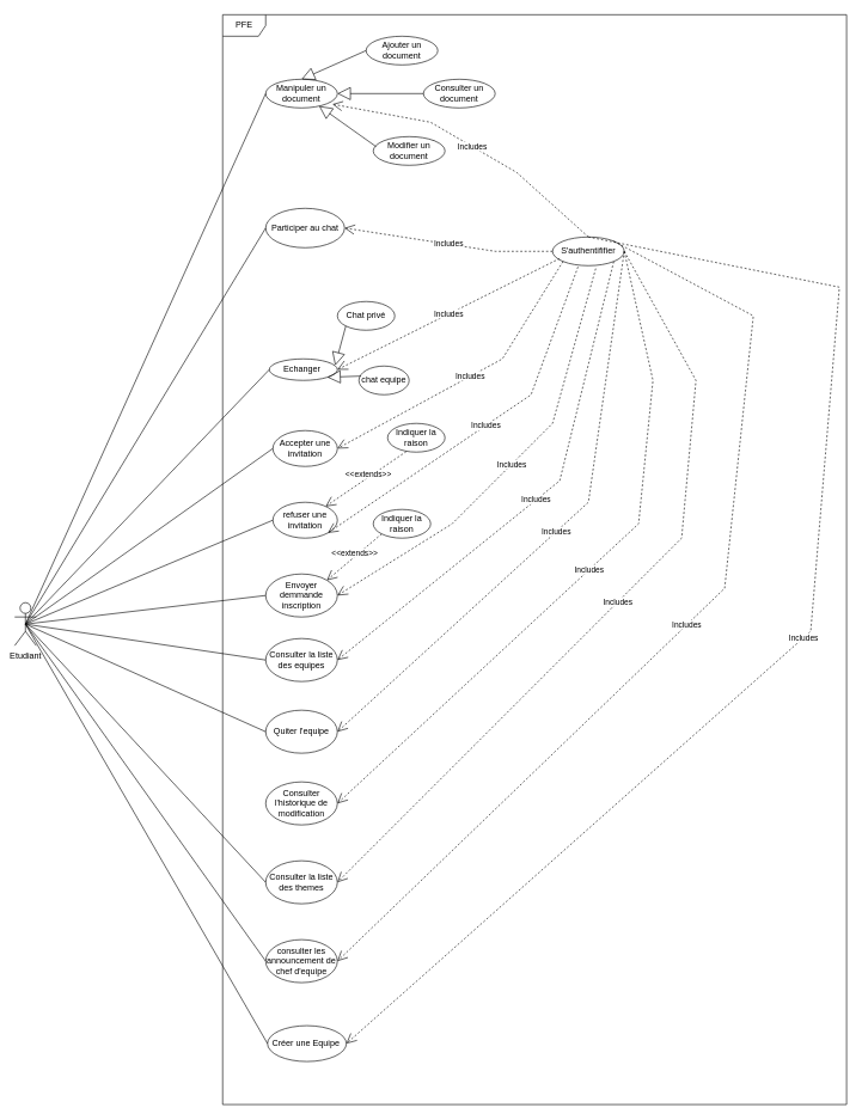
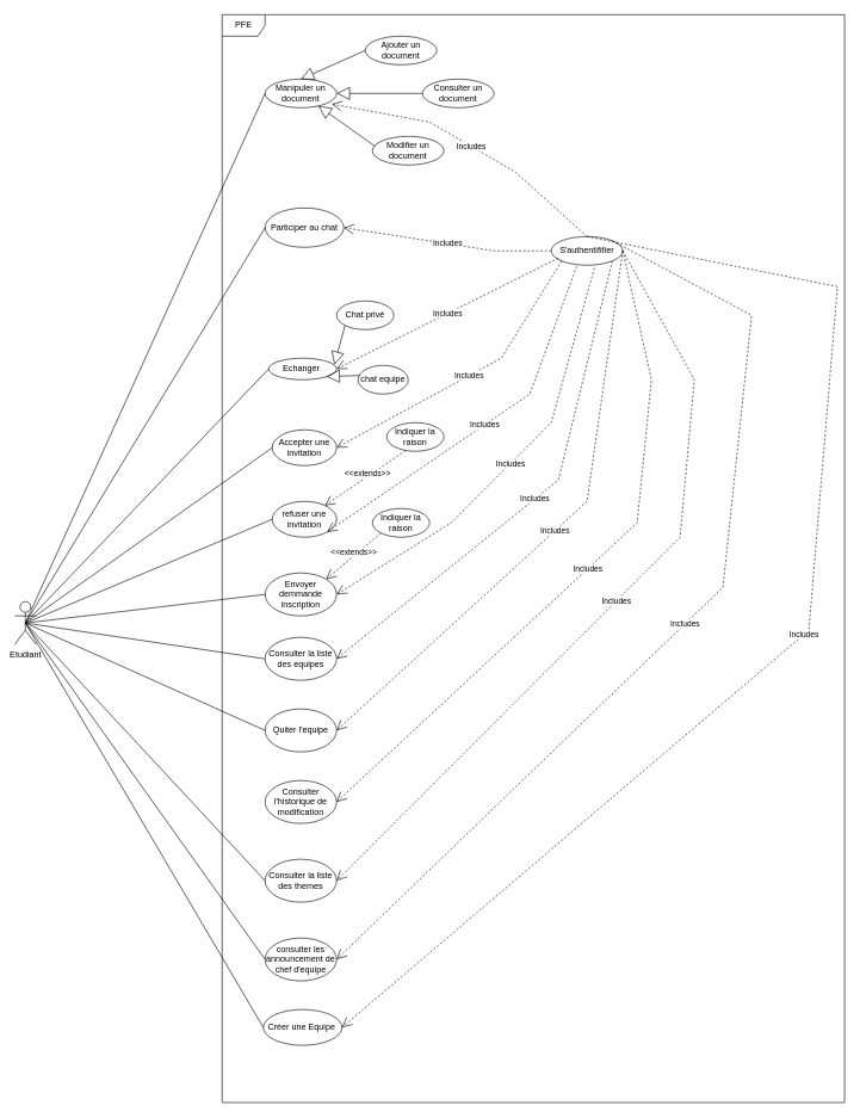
  <mxCell id="0" />
  <mxCell id="1" parent="0" />
  <mxCell id="2" value="PFE" style="shape=umlFrame;whiteSpace=wrap;html=1;" parent="1" vertex="1"><mxGeometry x="310" y="20" width="870" height="1520" as="geometry" /></mxCell>
  <mxCell id="3" value="Etudiant" style="shape=umlActor;verticalLabelPosition=bottom;verticalAlign=top;html=1;outlineConnect=0;" parent="1" vertex="1"><mxGeometry x="20" y="840" width="30" height="60" as="geometry" /></mxCell>
  <mxCell id="4" value="S'authentififier" style="ellipse;whiteSpace=wrap;html=1;" parent="1" vertex="1"><mxGeometry x="770" y="330" width="100" height="40" as="geometry" /></mxCell>
  <mxCell id="5" value="Ajouter un document" style="ellipse;whiteSpace=wrap;html=1;" parent="1" vertex="1"><mxGeometry x="510" y="50" width="100" height="40" as="geometry" /></mxCell>
  <mxCell id="6" value="Consulter un document" style="ellipse;whiteSpace=wrap;html=1;" parent="1" vertex="1"><mxGeometry x="590" y="110" width="100" height="40" as="geometry" /></mxCell>
  <mxCell id="7" style="edgeStyle=orthogonalEdgeStyle;rounded=0;orthogonalLoop=1;jettySize=auto;html=1;exitX=1;exitY=0;exitDx=0;exitDy=0;entryX=0.31;entryY=0.116;entryDx=0;entryDy=0;entryPerimeter=0;" parent="1" source="8" target="2" edge="1"><mxGeometry relative="1" as="geometry" /></mxCell>
  <mxCell id="8" value="Modifier un document" style="ellipse;whiteSpace=wrap;html=1;" parent="1" vertex="1"><mxGeometry x="520" y="190" width="100" height="40" as="geometry" /></mxCell>
  <mxCell id="9" value="Manipuler un document" style="ellipse;whiteSpace=wrap;html=1;" parent="1" vertex="1"><mxGeometry x="370" y="110" width="100" height="40" as="geometry" /></mxCell>
  <mxCell id="10" value="" style="endArrow=block;endSize=16;endFill=0;html=1;rounded=0;entryX=1;entryY=0.5;entryDx=0;entryDy=0;" parent="1" source="6" target="9" edge="1"><mxGeometry width="160" relative="1" as="geometry"><mxPoint x="590" y="55" as="sourcePoint" /><mxPoint x="590" y="55" as="targetPoint" /><Array as="points" /></mxGeometry></mxCell>
  <mxCell id="11" value="" style="endArrow=block;endSize=16;endFill=0;html=1;rounded=0;exitX=0.04;exitY=0.35;exitDx=0;exitDy=0;exitPerimeter=0;" parent="1" source="8" target="9" edge="1"><mxGeometry x="-0.012" y="1" width="160" relative="1" as="geometry"><mxPoint x="580" y="285" as="sourcePoint" /><mxPoint x="740" y="285" as="targetPoint" /><Array as="points" /><mxPoint as="offset" /></mxGeometry></mxCell>
  <mxCell id="12" value="" style="endArrow=block;endSize=16;endFill=0;html=1;rounded=0;entryX=0.5;entryY=0;entryDx=0;entryDy=0;exitX=0;exitY=0.5;exitDx=0;exitDy=0;" parent="1" source="5" target="9" edge="1"><mxGeometry x="-0.318" y="3" width="160" relative="1" as="geometry"><mxPoint x="600" y="185" as="sourcePoint" /><mxPoint x="760" y="185" as="targetPoint" /><Array as="points" /><mxPoint as="offset" /></mxGeometry></mxCell>
  <mxCell id="13" value="Includes" style="endArrow=open;endSize=12;dashed=1;html=1;rounded=0;exitX=0.5;exitY=0;exitDx=0;exitDy=0;entryX=0.931;entryY=0.871;entryDx=0;entryDy=0;entryPerimeter=0;" parent="1" source="4" target="9" edge="1"><mxGeometry width="160" relative="1" as="geometry"><mxPoint x="490" y="135" as="sourcePoint" /><mxPoint x="650" y="135" as="targetPoint" /><Array as="points"><mxPoint x="720" y="240" /><mxPoint x="600" y="170" /></Array></mxGeometry></mxCell>
  <mxCell id="14" value="Participer au chat" style="ellipse;whiteSpace=wrap;html=1;" parent="1" vertex="1"><mxGeometry x="370" y="290" width="110" height="55" as="geometry" /></mxCell>
  <mxCell id="15" value="Echanger&amp;nbsp;" style="ellipse;whiteSpace=wrap;html=1;" parent="1" vertex="1"><mxGeometry x="375" y="500" width="95" height="30" as="geometry" /></mxCell>
  <mxCell id="16" value="&lt;div&gt;&lt;span&gt;Chat privé&lt;/span&gt;&lt;/div&gt;" style="ellipse;whiteSpace=wrap;html=1;" parent="1" vertex="1"><mxGeometry x="470" y="420" width="80" height="40" as="geometry" /></mxCell>
  <mxCell id="17" value="" style="endArrow=block;endSize=16;endFill=0;html=1;rounded=0;exitX=0;exitY=1;exitDx=0;exitDy=0;entryX=0.967;entryY=0.306;entryDx=0;entryDy=0;entryPerimeter=0;" parent="1" source="16" target="15" edge="1"><mxGeometry width="160" relative="1" as="geometry"><mxPoint x="611.43" y="406.43" as="sourcePoint" /><mxPoint x="510" y="339" as="targetPoint" /><Array as="points" /></mxGeometry></mxCell>
  <mxCell id="18" value="&lt;div&gt;&lt;span&gt;chat equipe&lt;/span&gt;&lt;/div&gt;" style="ellipse;whiteSpace=wrap;html=1;" parent="1" vertex="1"><mxGeometry x="500" y="510" width="70" height="40" as="geometry" /></mxCell>
  <mxCell id="19" value="" style="endArrow=block;endSize=16;endFill=0;html=1;rounded=0;exitX=0.04;exitY=0.35;exitDx=0;exitDy=0;exitPerimeter=0;entryX=1;entryY=1;entryDx=0;entryDy=0;" parent="1" source="18" target="15" edge="1"><mxGeometry width="160" relative="1" as="geometry"><mxPoint x="611.43" y="456.43" as="sourcePoint" /><mxPoint x="510" y="395" as="targetPoint" /><Array as="points" /></mxGeometry></mxCell>
  <mxCell id="20" value="Accepter une invitation" style="ellipse;whiteSpace=wrap;html=1;" parent="1" vertex="1"><mxGeometry x="380" y="600" width="90" height="50" as="geometry" /></mxCell>
  <mxCell id="21" value="refuser une invitation" style="ellipse;whiteSpace=wrap;html=1;" parent="1" vertex="1"><mxGeometry x="380" y="700" width="90" height="50" as="geometry" /></mxCell>
  <mxCell id="22" value="Indiquer la raison" style="ellipse;whiteSpace=wrap;html=1;" parent="1" vertex="1"><mxGeometry x="540" y="590" width="80" height="40" as="geometry" /></mxCell>
  <mxCell id="23" value="&amp;lt;&amp;lt;extends&amp;gt;&amp;gt;" style="endArrow=open;endSize=12;dashed=1;html=1;rounded=0;exitX=0.326;exitY=0.981;exitDx=0;exitDy=0;exitPerimeter=0;" parent="1" source="22" target="21" edge="1"><mxGeometry x="-0.081" y="-4" width="160" relative="1" as="geometry"><mxPoint x="620.52" y="535" as="sourcePoint" /><mxPoint x="520" y="504" as="targetPoint" /><Array as="points" /><mxPoint as="offset" /></mxGeometry></mxCell>
  <mxCell id="24" value="Envoyer demmande&lt;br&gt;inscription" style="ellipse;whiteSpace=wrap;html=1;" parent="1" vertex="1"><mxGeometry x="370" y="800" width="100" height="60" as="geometry" /></mxCell>
  <mxCell id="25" value="Consulter la liste des equipes" style="ellipse;whiteSpace=wrap;html=1;" parent="1" vertex="1"><mxGeometry x="370" y="890" width="100" height="60" as="geometry" /></mxCell>
  <mxCell id="26" value="Quiter l'equipe" style="ellipse;whiteSpace=wrap;html=1;" parent="1" vertex="1"><mxGeometry x="370" y="990" width="100" height="60" as="geometry" /></mxCell>
  <mxCell id="27" value="Consulter l'historique de modification" style="ellipse;whiteSpace=wrap;html=1;" parent="1" vertex="1"><mxGeometry x="370" y="1090" width="100" height="60" as="geometry" /></mxCell>
  <mxCell id="28" value="" style="endArrow=none;html=1;rounded=0;entryX=0;entryY=0.5;entryDx=0;entryDy=0;exitX=0.5;exitY=0.5;exitDx=0;exitDy=0;exitPerimeter=0;" parent="1" source="3" target="9" edge="1"><mxGeometry width="50" height="50" relative="1" as="geometry"><mxPoint x="40" y="260" as="sourcePoint" /><mxPoint x="90" y="210" as="targetPoint" /></mxGeometry></mxCell>
  <mxCell id="29" value="" style="endArrow=none;html=1;rounded=0;entryX=0.5;entryY=0.5;entryDx=0;entryDy=0;entryPerimeter=0;exitX=0;exitY=0.5;exitDx=0;exitDy=0;" parent="1" source="14" target="3" edge="1"><mxGeometry width="50" height="50" relative="1" as="geometry"><mxPoint x="10" y="270" as="sourcePoint" /><mxPoint x="60" y="220" as="targetPoint" /></mxGeometry></mxCell>
  <mxCell id="30" value="" style="endArrow=none;html=1;rounded=0;exitX=0.5;exitY=0.5;exitDx=0;exitDy=0;exitPerimeter=0;entryX=0;entryY=0.5;entryDx=0;entryDy=0;" parent="1" source="3" target="15" edge="1"><mxGeometry width="50" height="50" relative="1" as="geometry"><mxPoint x="50" y="300" as="sourcePoint" /><mxPoint x="100" y="250" as="targetPoint" /></mxGeometry></mxCell>
  <mxCell id="31" value="" style="endArrow=none;html=1;rounded=0;entryX=0;entryY=0.5;entryDx=0;entryDy=0;exitX=0.5;exitY=0.5;exitDx=0;exitDy=0;exitPerimeter=0;" parent="1" source="3" target="20" edge="1"><mxGeometry width="50" height="50" relative="1" as="geometry"><mxPoint x="10" y="260" as="sourcePoint" /><mxPoint x="60" y="210" as="targetPoint" /></mxGeometry></mxCell>
  <mxCell id="32" value="" style="endArrow=none;html=1;rounded=0;exitX=0.5;exitY=0.5;exitDx=0;exitDy=0;exitPerimeter=0;entryX=0;entryY=0.5;entryDx=0;entryDy=0;" parent="1" source="3" target="21" edge="1"><mxGeometry width="50" height="50" relative="1" as="geometry"><mxPoint x="10" y="270" as="sourcePoint" /><mxPoint x="60" y="220" as="targetPoint" /></mxGeometry></mxCell>
  <mxCell id="33" value="" style="endArrow=none;html=1;rounded=0;entryX=0.5;entryY=0.5;entryDx=0;entryDy=0;entryPerimeter=0;exitX=0;exitY=0.5;exitDx=0;exitDy=0;" parent="1" source="24" target="3" edge="1"><mxGeometry width="50" height="50" relative="1" as="geometry"><mxPoint x="10" y="270" as="sourcePoint" /><mxPoint x="60" y="220" as="targetPoint" /></mxGeometry></mxCell>
  <mxCell id="34" value="" style="endArrow=none;html=1;rounded=0;entryX=0;entryY=0.5;entryDx=0;entryDy=0;exitX=0.5;exitY=0.5;exitDx=0;exitDy=0;exitPerimeter=0;" parent="1" source="3" target="25" edge="1"><mxGeometry width="50" height="50" relative="1" as="geometry"><mxPoint x="80" y="230" as="sourcePoint" /><mxPoint x="60" y="220" as="targetPoint" /></mxGeometry></mxCell>
  <mxCell id="35" value="" style="endArrow=none;html=1;rounded=0;entryX=0.5;entryY=0.5;entryDx=0;entryDy=0;entryPerimeter=0;exitX=0;exitY=0.5;exitDx=0;exitDy=0;" parent="1" source="26" target="3" edge="1"><mxGeometry width="50" height="50" relative="1" as="geometry"><mxPoint x="20" y="270" as="sourcePoint" /><mxPoint x="70" y="220" as="targetPoint" /></mxGeometry></mxCell>
  <mxCell id="36" value="Includes" style="endArrow=open;endSize=12;dashed=1;html=1;rounded=0;exitX=0;exitY=0.5;exitDx=0;exitDy=0;entryX=1;entryY=0.5;entryDx=0;entryDy=0;" parent="1" source="4" target="14" edge="1"><mxGeometry width="160" relative="1" as="geometry"><mxPoint x="830" y="340" as="sourcePoint" /><mxPoint x="473.1" y="209.84" as="targetPoint" /><Array as="points"><mxPoint x="690" y="350" /></Array></mxGeometry></mxCell>
  <mxCell id="37" value="Includes" style="endArrow=open;endSize=12;dashed=1;html=1;rounded=0;exitX=0;exitY=0.5;exitDx=0;exitDy=0;entryX=1;entryY=0.5;entryDx=0;entryDy=0;" parent="1" target="15" edge="1"><mxGeometry width="160" relative="1" as="geometry"><mxPoint x="780" y="360" as="sourcePoint" /><mxPoint x="480" y="295" as="targetPoint" /><Array as="points"><mxPoint x="700" y="400" /></Array></mxGeometry></mxCell>
  <mxCell id="38" value="Includes" style="endArrow=open;endSize=12;dashed=1;html=1;rounded=0;exitX=0;exitY=1;exitDx=0;exitDy=0;entryX=1;entryY=0.5;entryDx=0;entryDy=0;" parent="1" source="4" target="20" edge="1"><mxGeometry width="160" relative="1" as="geometry"><mxPoint x="790" y="370" as="sourcePoint" /><mxPoint x="460" y="470" as="targetPoint" /><Array as="points"><mxPoint x="700" y="500" /></Array></mxGeometry></mxCell>
  <mxCell id="39" value="Includes" style="endArrow=open;endSize=12;dashed=1;html=1;rounded=0;exitX=0.355;exitY=1.04;exitDx=0;exitDy=0;entryX=1;entryY=1;entryDx=0;entryDy=0;exitPerimeter=0;" parent="1" source="4" target="21" edge="1"><mxGeometry width="160" relative="1" as="geometry"><mxPoint x="800" y="380" as="sourcePoint" /><mxPoint x="470" y="475" as="targetPoint" /><Array as="points"><mxPoint x="740" y="550" /></Array></mxGeometry></mxCell>
  <mxCell id="40" value="Includes" style="endArrow=open;endSize=12;dashed=1;html=1;rounded=0;exitX=0.602;exitY=1.099;exitDx=0;exitDy=0;entryX=1;entryY=0.5;entryDx=0;entryDy=0;exitPerimeter=0;" parent="1" source="4" target="24" edge="1"><mxGeometry width="160" relative="1" as="geometry"><mxPoint x="830" y="380" as="sourcePoint" /><mxPoint x="425" y="600" as="targetPoint" /><Array as="points"><mxPoint x="770" y="590" /><mxPoint x="630" y="730" /></Array></mxGeometry></mxCell>
  <mxCell id="41" value="Includes" style="endArrow=open;endSize=12;dashed=1;html=1;rounded=0;exitX=1;exitY=1;exitDx=0;exitDy=0;entryX=1;entryY=0.5;entryDx=0;entryDy=0;" parent="1" source="4" target="25" edge="1"><mxGeometry width="160" relative="1" as="geometry"><mxPoint x="840.2" y="383.96" as="sourcePoint" /><mxPoint x="470" y="680" as="targetPoint" /><Array as="points"><mxPoint x="780" y="670" /></Array></mxGeometry></mxCell>
  <mxCell id="42" value="Includes" style="endArrow=open;endSize=12;dashed=1;html=1;rounded=0;entryX=1;entryY=0.5;entryDx=0;entryDy=0;exitX=1;exitY=0.5;exitDx=0;exitDy=0;" parent="1" source="4" target="26" edge="1"><mxGeometry width="160" relative="1" as="geometry"><mxPoint x="870" y="370" as="sourcePoint" /><mxPoint x="470" y="820" as="targetPoint" /><Array as="points"><mxPoint x="820" y="700" /></Array></mxGeometry></mxCell>
  <mxCell id="43" value="Includes" style="endArrow=open;endSize=12;dashed=1;html=1;rounded=0;exitX=1;exitY=0.5;exitDx=0;exitDy=0;entryX=1;entryY=0.5;entryDx=0;entryDy=0;" parent="1" source="4" target="27" edge="1"><mxGeometry width="160" relative="1" as="geometry"><mxPoint x="880" y="360" as="sourcePoint" /><mxPoint x="470" y="940" as="targetPoint" /><Array as="points"><mxPoint x="910" y="530" /><mxPoint x="890" y="730" /></Array></mxGeometry></mxCell>
  <mxCell id="44" value="Consulter la liste des themes" style="ellipse;whiteSpace=wrap;html=1;" parent="1" vertex="1"><mxGeometry x="370" y="1200" width="100" height="60" as="geometry" /></mxCell>
  <mxCell id="45" value="consulter les announcement de chef d'equipe" style="ellipse;whiteSpace=wrap;html=1;" parent="1" vertex="1"><mxGeometry x="370" y="1310" width="100" height="60" as="geometry" /></mxCell>
  <mxCell id="46" value="" style="endArrow=none;html=1;rounded=0;entryX=0.5;entryY=0.5;entryDx=0;entryDy=0;entryPerimeter=0;exitX=0;exitY=0.5;exitDx=0;exitDy=0;" parent="1" source="44" target="3" edge="1"><mxGeometry width="50" height="50" relative="1" as="geometry"><mxPoint x="80" y="290" as="sourcePoint" /><mxPoint x="130" y="240" as="targetPoint" /></mxGeometry></mxCell>
  <mxCell id="47" value="" style="endArrow=none;html=1;rounded=0;entryX=0.5;entryY=0.5;entryDx=0;entryDy=0;entryPerimeter=0;exitX=0;exitY=0.5;exitDx=0;exitDy=0;" parent="1" source="45" target="3" edge="1"><mxGeometry width="50" height="50" relative="1" as="geometry"><mxPoint x="90" y="300" as="sourcePoint" /><mxPoint x="140" y="250" as="targetPoint" /></mxGeometry></mxCell>
  <mxCell id="48" value="Includes" style="endArrow=open;endSize=12;dashed=1;html=1;rounded=0;exitX=1;exitY=0.5;exitDx=0;exitDy=0;entryX=1;entryY=0.5;entryDx=0;entryDy=0;" parent="1" source="4" target="44" edge="1"><mxGeometry width="160" relative="1" as="geometry"><mxPoint x="880" y="360" as="sourcePoint" /><mxPoint x="470" y="1010" as="targetPoint" /><Array as="points"><mxPoint x="970" y="530" /><mxPoint x="950" y="750" /></Array></mxGeometry></mxCell>
  <mxCell id="49" value="Includes" style="endArrow=open;endSize=12;dashed=1;html=1;rounded=0;exitX=1;exitY=0;exitDx=0;exitDy=0;entryX=1;entryY=0.5;entryDx=0;entryDy=0;" parent="1" source="4" target="45" edge="1"><mxGeometry width="160" relative="1" as="geometry"><mxPoint x="880" y="360" as="sourcePoint" /><mxPoint x="470" y="1120" as="targetPoint" /><Array as="points"><mxPoint x="1050" y="440" /><mxPoint x="1010" y="820" /></Array></mxGeometry></mxCell>
  <mxCell id="50" value="Indiquer la raison" style="ellipse;whiteSpace=wrap;html=1;" parent="1" vertex="1"><mxGeometry x="520" y="710" width="80" height="40" as="geometry" /></mxCell>
  <mxCell id="51" value="&amp;lt;&amp;lt;extends&amp;gt;&amp;gt;" style="endArrow=open;endSize=12;dashed=1;html=1;rounded=0;exitX=0;exitY=1;exitDx=0;exitDy=0;entryX=1;entryY=0;entryDx=0;entryDy=0;" parent="1" source="50" target="24" edge="1"><mxGeometry x="-0.081" y="-4" width="160" relative="1" as="geometry"><mxPoint x="542.07" y="689.37" as="sourcePoint" /><mxPoint x="375.004" y="860.002" as="targetPoint" /><Array as="points" /><mxPoint as="offset" /></mxGeometry></mxCell>
- <mxCell id="52" value="Créer une Equipe&amp;nbsp;" style="ellipse;whiteSpace=wrap;html=1;" parent="1" vertex="1"><mxGeometry x="372.5" y="1430" width="110" height="50" as="geometry" /></mxCell>
+ <mxCell id="52" value="Créer une Equipe&amp;nbsp;" style="ellipse;whiteSpace=wrap;html=1;" parent="1" vertex="1"><mxGeometry x="367.5" y="1410" width="110" height="50" as="geometry" /></mxCell>
  <mxCell id="53" value="" style="endArrow=none;html=1;rounded=0;entryX=0.5;entryY=0.5;entryDx=0;entryDy=0;entryPerimeter=0;exitX=0;exitY=0.5;exitDx=0;exitDy=0;" parent="1" source="52" target="3" edge="1"><mxGeometry width="50" height="50" relative="1" as="geometry"><mxPoint x="-20" y="1260" as="sourcePoint" /><mxPoint x="30" y="1210" as="targetPoint" /></mxGeometry></mxCell>
  <mxCell id="54" value="Includes" style="endArrow=open;endSize=12;dashed=1;html=1;rounded=0;entryX=1;entryY=0.5;entryDx=0;entryDy=0;exitX=0.5;exitY=0;exitDx=0;exitDy=0;" parent="1" source="4" target="52" edge="1"><mxGeometry width="160" relative="1" as="geometry"><mxPoint x="865" y="346" as="sourcePoint" /><mxPoint x="480" y="1350" as="targetPoint" /><Array as="points"><mxPoint x="1170" y="400" /><mxPoint x="1130" y="880" /></Array></mxGeometry></mxCell>
